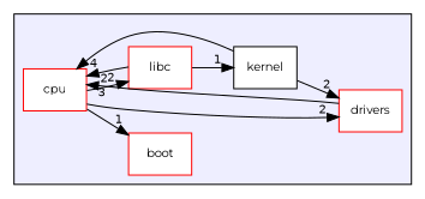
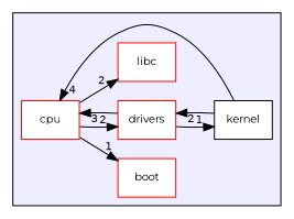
  digraph {
    compound=true
    fontname=Montserrat
    rankdir=LR
    node [color=red fillcolor=white fontname=Montserrat fontsize=10 shape=box style=filled]
    edge [fontname=Montserrat headlabel=2 labeldistance=1.5 labelfontname=Helvetica labelfontsize=10]
    n1 [label=boot]
    n2 [label=cpu]
    n3 [label=drivers]
    n4 [color=black label=kernel]
    n5 [label=libc]
    subgraph cluster_1 {
      bgcolor="#eeeeff"
      pencolor=black
      n1
      n2
      n3
      n4
      n5
    }
    n2 -> n1 [headlabel=1]
    n2 -> n3
    n2 -> n5
    n3 -> n2 [headlabel=3]
-   n5 -> n4 [headlabel=1]
+   n3 -> n4 [headlabel=1]
    n4 -> n2 [headlabel=4]
    n4 -> n3
-   n5 -> n2
  }
